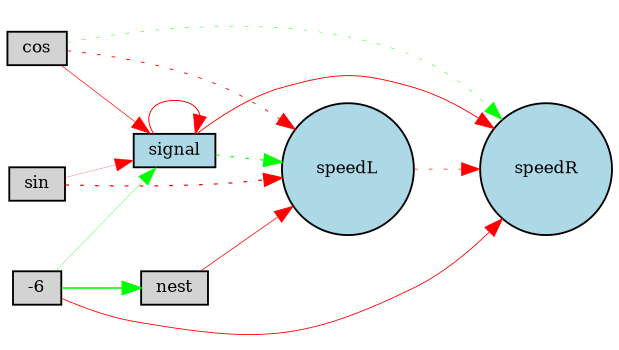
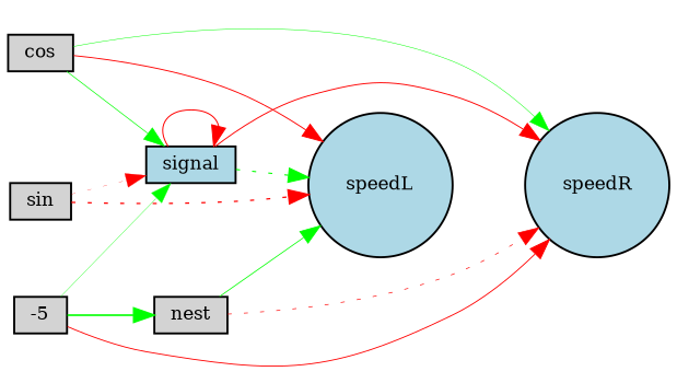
  digraph {
    rankdir=LR
    node [fillcolor=lightgray fontsize=9 shape=box style=filled]
    edge [color=red style=solid]
    cos [height=0.2 width=0.2]
    signal [fillcolor=lightblue height=0.2 width=0.2]
    speedL [fillcolor=lightblue height=0.2 shape=circle width=0.2]
    speedR [fillcolor=lightblue height=0.2 shape=circle width=0.2]
    sin [height=0.2 width=0.2]
    nest [height=0.2 width=0.2]
-   -5 [height=0.2 width=0.2 label=-6]
-   cos -> signal [penwidth=0.3592675126664533]
-   cos -> speedL [penwidth=0.4834701657623047 style=dotted]
-   cos -> speedR [color=green penwidth=0.25199766156197506 style=dotted]
+   -5 [height=0.2 width=0.2]
+   cos -> signal [color=green penwidth=0.3592675126664533]
+   cos -> speedL [penwidth=0.4834701657623047]
+   cos -> speedR [color=green penwidth=0.25199766156197506]
    signal -> signal [penwidth=0.528420003619188]
    signal -> speedL [color=green penwidth=0.5719125713654427 style=dotted]
    signal -> speedR [penwidth=0.4953699018578296]
-   sin -> signal [penwidth=0.14033281724745267]
+   sin -> signal [penwidth=0.14033281724745267 style=dotted]
    sin -> speedL [penwidth=0.6637999420534001 style=dotted]
-   nest -> speedL [penwidth=0.40676440216883314]
-   speedL -> speedR [penwidth=0.353163406049921 style=dotted]
+   nest -> speedL [color=green penwidth=0.40676440216883314]
+   nest -> speedR [penwidth=0.353163406049921 style=dotted]
    -5 -> signal [color=green penwidth=0.18200529325455422]
    -5 -> speedR [penwidth=0.4663761826108349]
    -5 -> nest [color=green penwidth=0.8683993339944059]
  }
